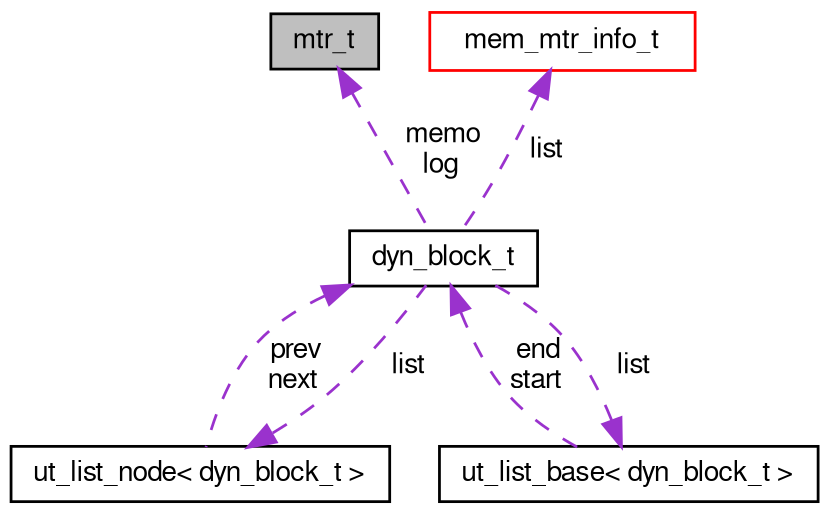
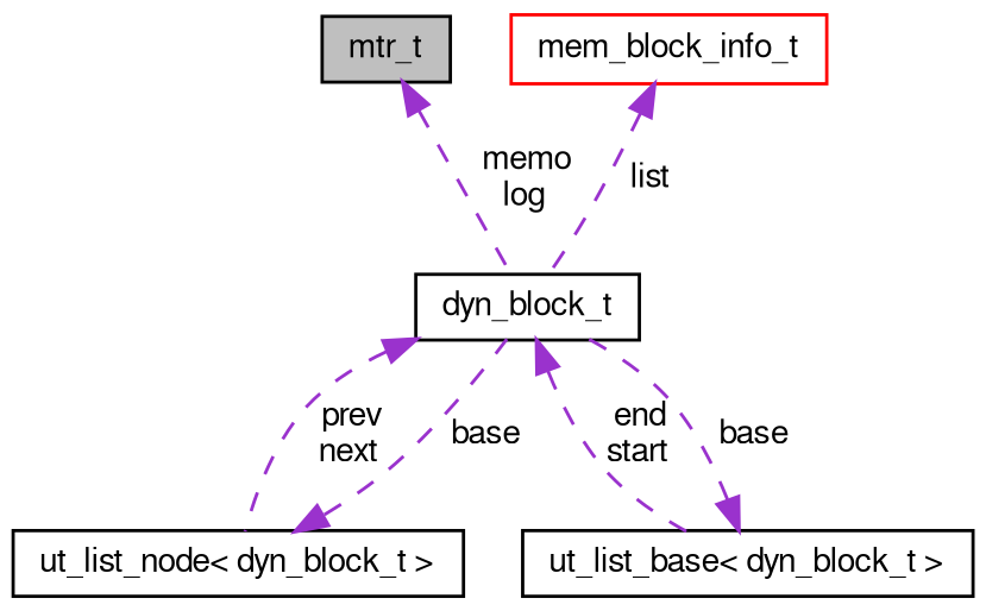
  digraph {
    node [color=black fontname=FreeSans fontsize=10 shape=record]
    edge [color=darkorchid3 dir=back fontname=FreeSans fontsize=10 labelfontname=FreeSans labelfontsize=10 style=dashed]
    n1 [fillcolor=grey75 fontcolor=black height=0.2 label=mtr_t style=filled width=0.4]
    n2 [height=0.2 label=dyn_block_t width=0.4]
    n3 [height=0.2 label="ut_list_node\< dyn_block_t \>" width=0.4]
    n4 [height=0.2 label="ut_list_base\< dyn_block_t \>" width=0.4]
-   n5 [color=red height=0.2 label=mem_mtr_info_t width=0.4]
+   n5 [color=red height=0.2 label=mem_block_info_t width=0.4]
    n1 -> n2 [label=" memo\nlog"]
    n2 -> n3 [label=" prev\nnext"]
    n2 -> n4 [label=" end\nstart"]
-   n3 -> n2 [label=" list"]
-   n4 -> n2 [label=" list"]
+   n3 -> n2 [label=" base"]
+   n4 -> n2 [label=" base"]
    n5 -> n2 [label=" list"]
  }
